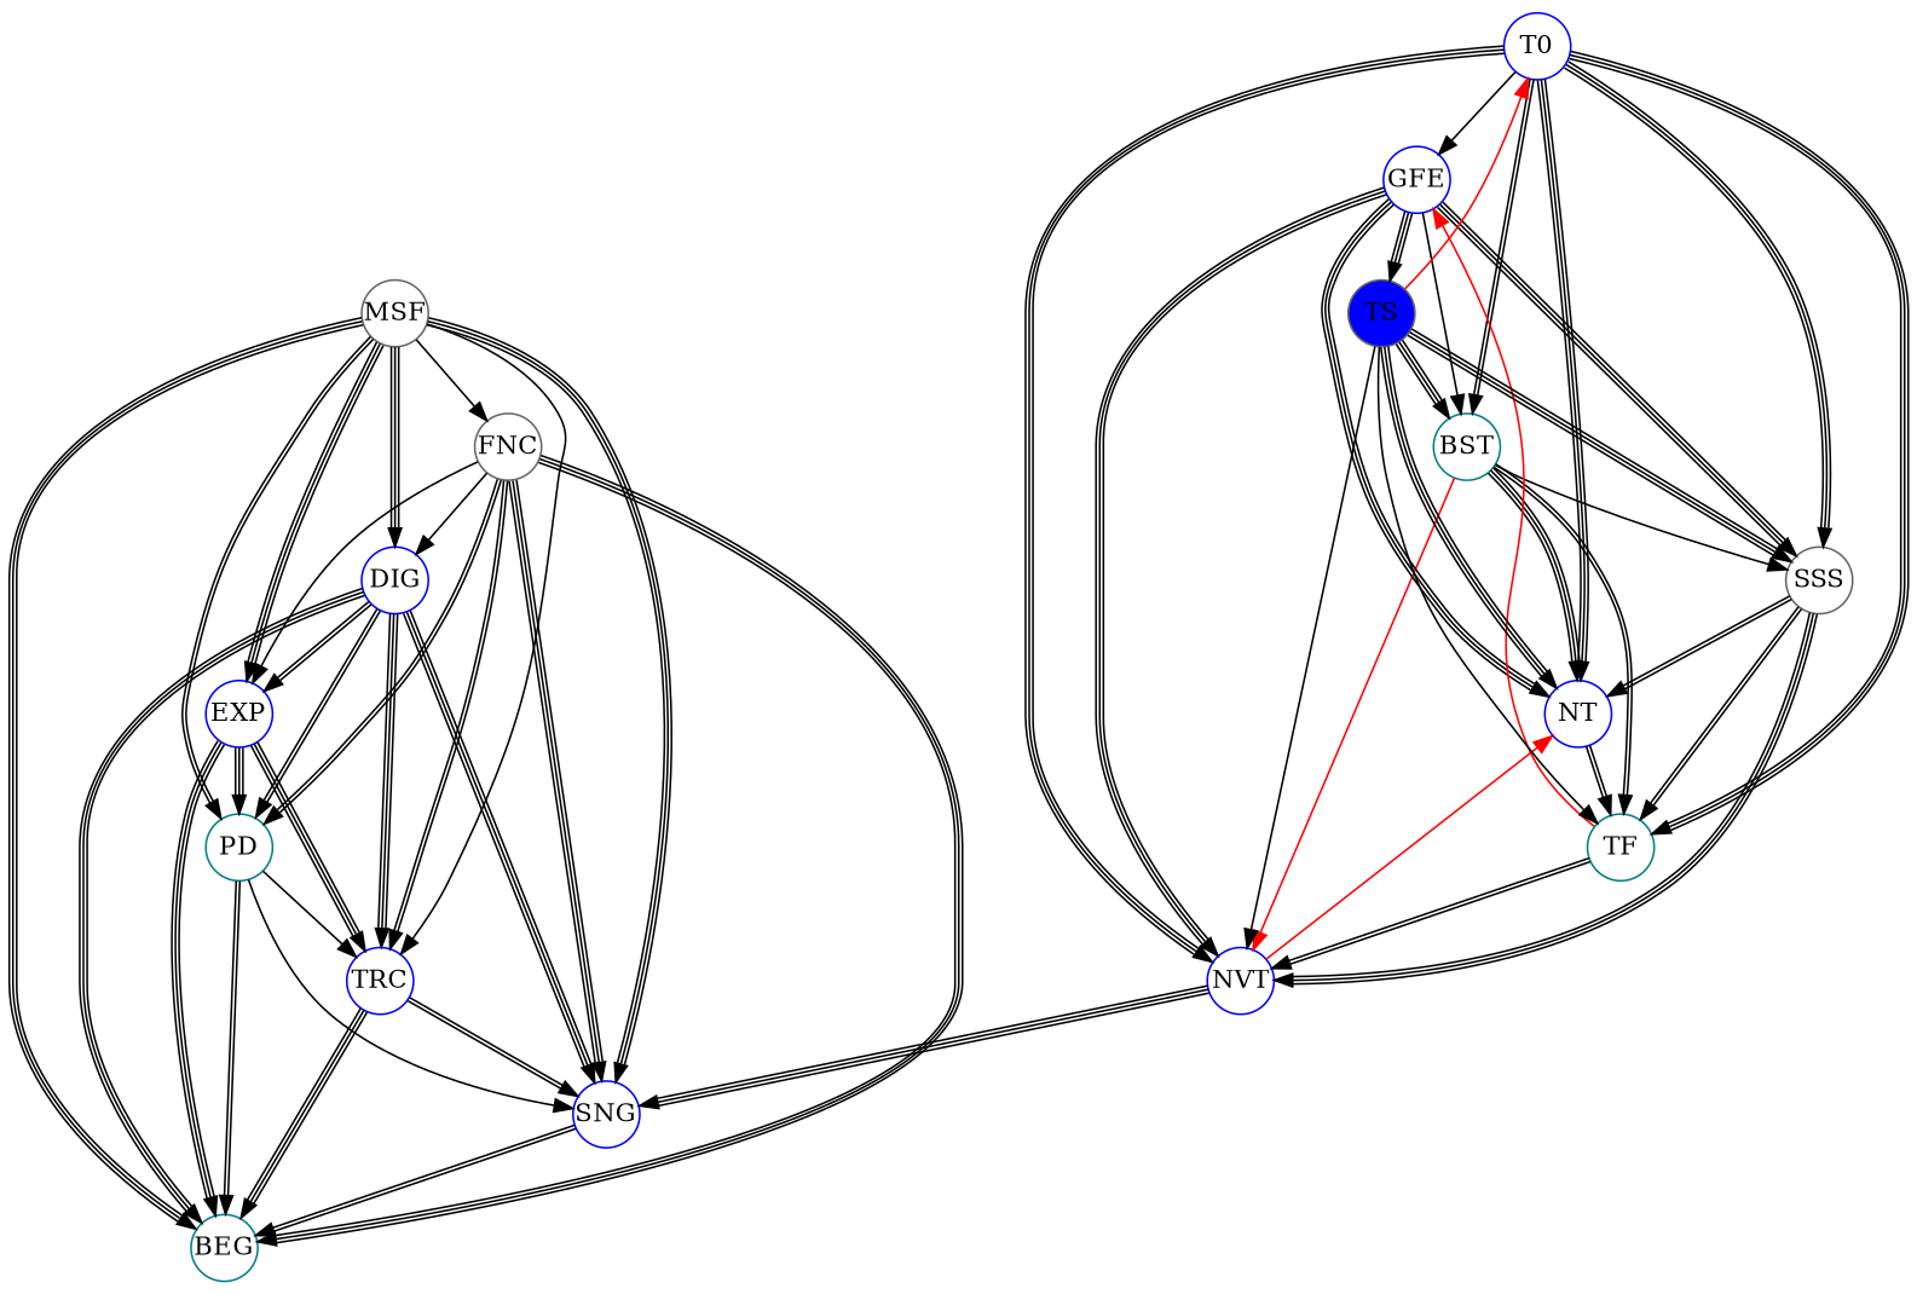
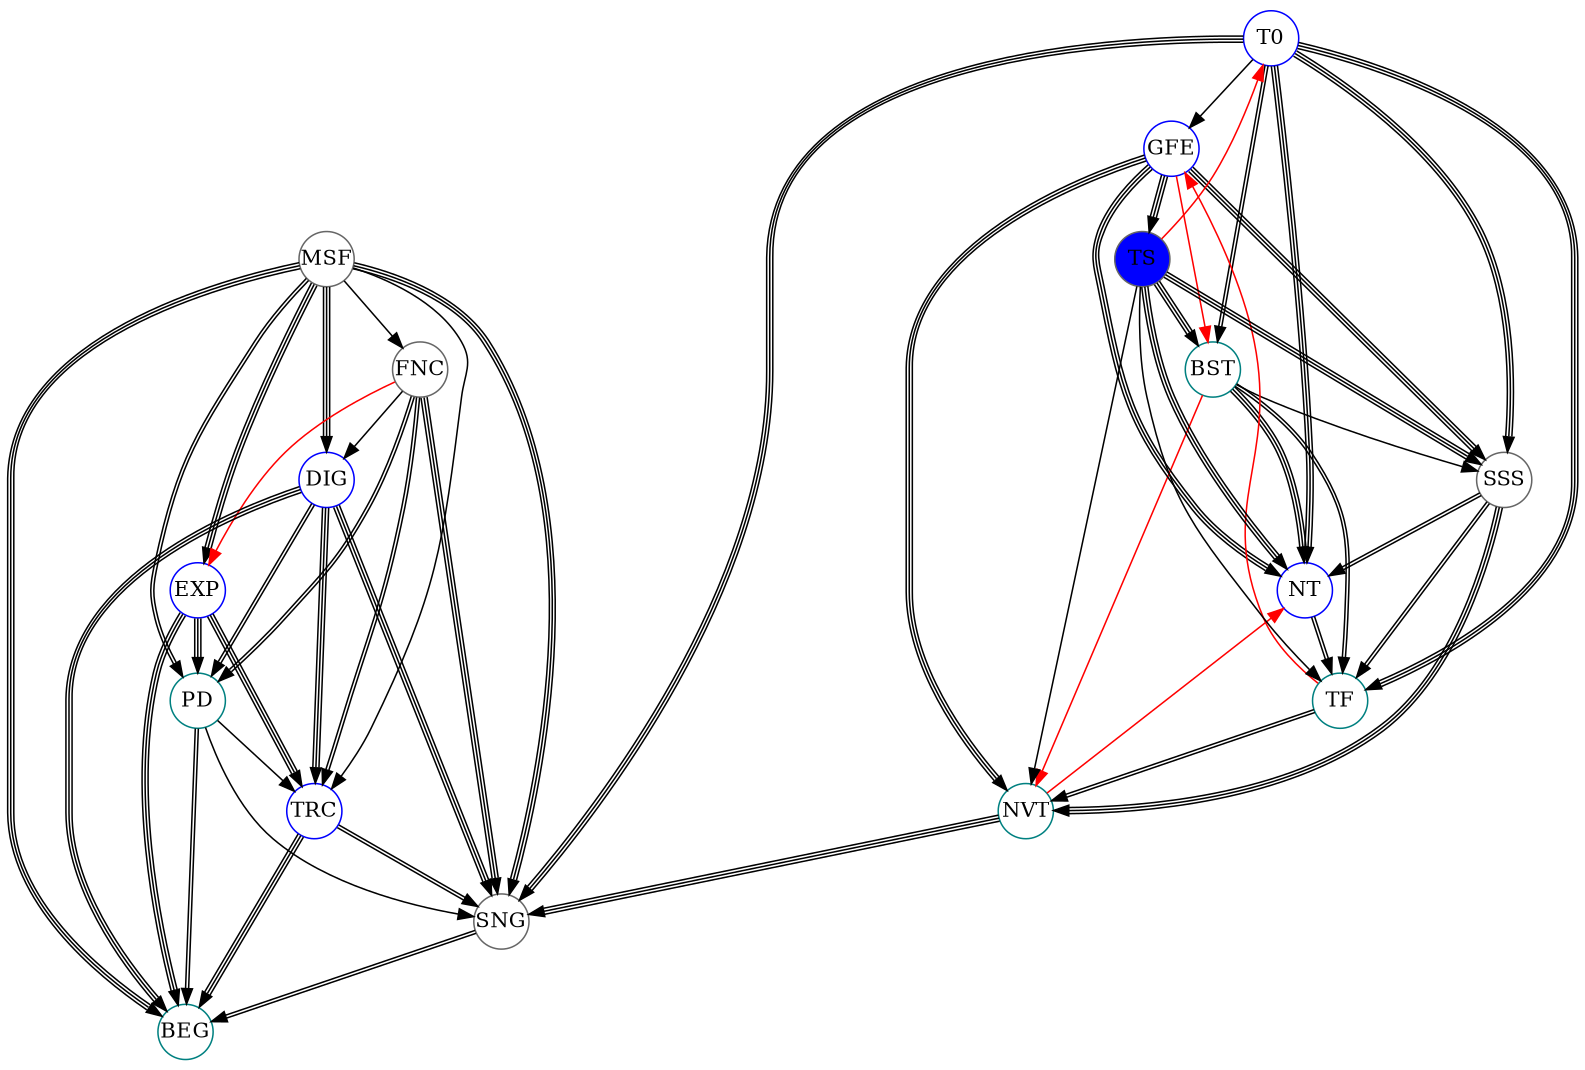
  digraph {
    node [color=blue fixedsize=true margin=0.5 shape=circle]
    edge [color="black:black:black"]
    n1 [label=T0 width=.5]
-   NVT [width=.5]
+   NVT [color=teal width=.5]
    BST [color=teal width=.5]
    GFE [width=.5]
    NT [width=.5]
    SSS [color=gray40 width=.5]
    TF [color=teal width=.5]
    TS [color=gray40 fillcolor=blue style=filled width=.5]
    MSF [color=gray40 width=.5]
    FNC [color=gray40 width=.5]
    DIG [width=.5]
    EXP [width=.5]
    PD [color=teal width=.5]
    BEG [color=teal width=.5]
-   SNG [width=.5]
+   SNG [color=gray40 width=.5]
    TRC [width=.5]
    subgraph sub_1 {
      n1
      NVT
      BST
      GFE
      NT
      SSS
      TF
      TS
    }
    subgraph sub_2 {
      MSF
      FNC
      DIG
      EXP
      PD
      BEG
      SNG
      TRC
    }
-   n1 -> NVT
+   n1 -> SNG
    n1 -> BST [color="black:black"]
    n1 -> GFE [color=black]
    n1 -> NT
    n1 -> SSS
    n1 -> TF
    NVT -> NT [color=red constraint=false]
    NVT -> SNG
    BST -> NVT [color=red]
    BST -> NT
    BST -> SSS [color=black]
    BST -> TF [color="black:black"]
    GFE -> NVT
-   GFE -> BST [color=black]
+   GFE -> BST [color=red]
    GFE -> NT
    GFE -> SSS
    GFE -> TS
    NT -> TF [color="black:black"]
    SSS -> NVT
    SSS -> NT [color="black:black"]
    SSS -> TF [color="black:black"]
    TF -> NVT [color="black:black"]
    TF -> GFE [color=red constraint=false]
    TS -> n1 [color=red constraint=false]
    TS -> NVT [color=black]
    TS -> BST
    TS -> NT
    TS -> SSS
    TS -> TF [color=black]
    MSF -> FNC [color=black]
    MSF -> DIG
    MSF -> EXP
    MSF -> PD [color="black:black"]
    MSF -> BEG
    MSF -> SNG
    MSF -> TRC [color=black]
    FNC -> DIG [color=black]
-   FNC -> EXP [color=black]
+   FNC -> EXP [color=red]
    FNC -> PD [color="black:black"]
-   FNC -> BEG
    FNC -> SNG
    FNC -> TRC [color="black:black"]
-   DIG -> EXP [color="black:black"]
    DIG -> PD [color="black:black"]
    DIG -> BEG
    DIG -> SNG
    DIG -> TRC
    EXP -> PD
    EXP -> BEG
    EXP -> TRC
    PD -> BEG [color="black:black"]
    PD -> SNG [color=black]
    PD -> TRC [color=black]
    SNG -> BEG [color="black:black"]
    TRC -> BEG
    TRC -> SNG [color="black:black"]
  }
